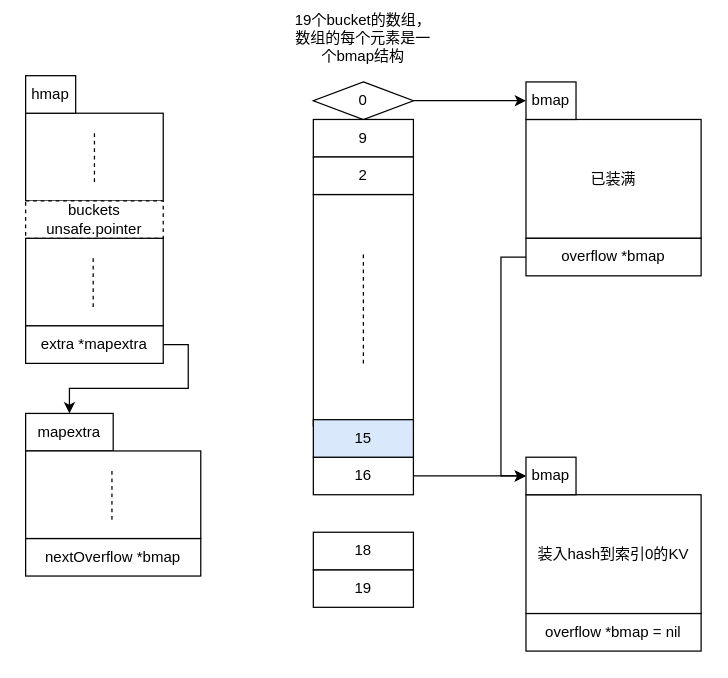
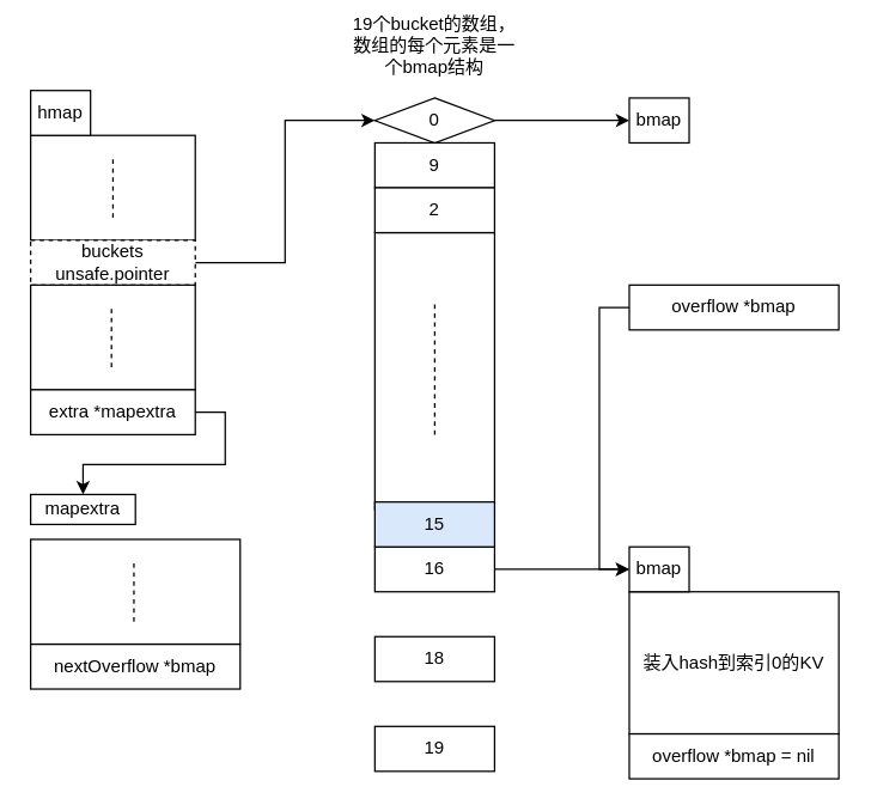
  <mxCell id="0" />
  <mxCell id="1" parent="0" />
  <mxCell id="2" value="" style="rounded=0;whiteSpace=wrap;html=1;" vertex="1" parent="1"><mxGeometry x="20" y="90" width="110" height="70" as="geometry" /></mxCell>
+ <mxCell id="3" style="edgeStyle=orthogonalEdgeStyle;rounded=0;orthogonalLoop=1;jettySize=auto;html=1;entryX=0;entryY=0.5;entryDx=0;entryDy=0;" edge="1" parent="1" source="4" target="17"><mxGeometry relative="1" as="geometry" /></mxCell>
  <mxCell id="4" value="buckets unsafe.pointer" style="rounded=0;whiteSpace=wrap;html=1;dashed=1;" vertex="1" parent="1"><mxGeometry x="20" y="160" width="110" height="30" as="geometry" /></mxCell>
  <mxCell id="5" value="hmap" style="rounded=0;whiteSpace=wrap;html=1;" vertex="1" parent="1"><mxGeometry x="20" y="60" width="40" height="30" as="geometry" /></mxCell>
  <mxCell id="6" value="" style="endArrow=none;dashed=1;html=1;" edge="1" parent="1"><mxGeometry width="50" height="50" relative="1" as="geometry"><mxPoint x="75" y="145" as="sourcePoint" /><mxPoint x="75" y="105" as="targetPoint" /></mxGeometry></mxCell>
  <mxCell id="7" value="" style="rounded=0;whiteSpace=wrap;html=1;" vertex="1" parent="1"><mxGeometry x="20" y="190" width="110" height="70" as="geometry" /></mxCell>
  <mxCell id="8" style="edgeStyle=orthogonalEdgeStyle;rounded=0;orthogonalLoop=1;jettySize=auto;html=1;entryX=0.5;entryY=0;entryDx=0;entryDy=0;exitX=1;exitY=0.5;exitDx=0;exitDy=0;" edge="1" parent="1" source="9" target="11"><mxGeometry relative="1" as="geometry" /></mxCell>
  <mxCell id="9" value="extra *mapextra" style="rounded=0;whiteSpace=wrap;html=1;" vertex="1" parent="1"><mxGeometry x="20" y="260" width="110" height="30" as="geometry" /></mxCell>
  <mxCell id="10" value="nextOverflow *bmap" style="rounded=0;whiteSpace=wrap;html=1;" vertex="1" parent="1"><mxGeometry x="20" y="430" width="140" height="30" as="geometry" /></mxCell>
- <mxCell id="11" value="mapextra" style="rounded=0;whiteSpace=wrap;html=1;" vertex="1" parent="1"><mxGeometry x="20" y="330" width="70" height="30" as="geometry" /></mxCell>
+ <mxCell id="11" value="mapextra" style="rounded=0;whiteSpace=wrap;html=1;" vertex="1" parent="1"><mxGeometry x="20" y="330" width="70" height="20" as="geometry" /></mxCell>
  <mxCell id="12" value="" style="endArrow=none;dashed=1;html=1;" edge="1" parent="1"><mxGeometry width="50" height="50" relative="1" as="geometry"><mxPoint x="74" y="245" as="sourcePoint" /><mxPoint x="74" y="205" as="targetPoint" /></mxGeometry></mxCell>
  <mxCell id="13" value="" style="rounded=0;whiteSpace=wrap;html=1;" vertex="1" parent="1"><mxGeometry x="20" y="360" width="140" height="70" as="geometry" /></mxCell>
  <mxCell id="14" value="" style="endArrow=none;dashed=1;html=1;" edge="1" parent="1"><mxGeometry width="50" height="50" relative="1" as="geometry"><mxPoint x="89" y="415" as="sourcePoint" /><mxPoint x="89" y="375" as="targetPoint" /></mxGeometry></mxCell>
  <mxCell id="15" value="" style="rounded=0;whiteSpace=wrap;html=1;" vertex="1" parent="1"><mxGeometry x="250" y="155" width="80" height="185" as="geometry" /></mxCell>
  <mxCell id="16" style="edgeStyle=orthogonalEdgeStyle;rounded=0;orthogonalLoop=1;jettySize=auto;html=1;entryX=0;entryY=0.5;entryDx=0;entryDy=0;" edge="1" parent="1" source="17" target="29"><mxGeometry relative="1" as="geometry" /></mxCell>
  <mxCell id="17" value="0" style="rhombus;whiteSpace=wrap;html=1;" vertex="1" parent="1"><mxGeometry x="250" y="65" width="80" height="30" as="geometry" /></mxCell>
  <mxCell id="18" value="9" style="rounded=0;whiteSpace=wrap;html=1;" vertex="1" parent="1"><mxGeometry x="250" y="95" width="80" height="30" as="geometry" /></mxCell>
  <mxCell id="19" value="2" style="rounded=0;whiteSpace=wrap;html=1;" vertex="1" parent="1"><mxGeometry x="250" y="125" width="80" height="30" as="geometry" /></mxCell>
- <mxCell id="20" value="19" style="rounded=0;whiteSpace=wrap;html=1;" vertex="1" parent="1"><mxGeometry x="250" y="455" width="80" height="30" as="geometry" /></mxCell>
+ <mxCell id="20" value="19" style="rounded=0;whiteSpace=wrap;html=1;" vertex="1" parent="1"><mxGeometry x="250" y="485" width="80" height="30" as="geometry" /></mxCell>
  <mxCell id="21" value="18" style="rounded=0;whiteSpace=wrap;html=1;" vertex="1" parent="1"><mxGeometry x="250" y="425" width="80" height="30" as="geometry" /></mxCell>
  <mxCell id="22" style="edgeStyle=orthogonalEdgeStyle;rounded=0;orthogonalLoop=1;jettySize=auto;html=1;entryX=0;entryY=0.5;entryDx=0;entryDy=0;" edge="1" parent="1" source="23" target="32"><mxGeometry relative="1" as="geometry" /></mxCell>
  <mxCell id="23" value="16" style="rounded=0;whiteSpace=wrap;html=1;" vertex="1" parent="1"><mxGeometry x="250" y="365" width="80" height="30" as="geometry" /></mxCell>
  <mxCell id="24" value="15" style="rounded=0;whiteSpace=wrap;html=1;fillColor=#dae8fc;" vertex="1" parent="1"><mxGeometry x="250" y="335" width="80" height="30" as="geometry" /></mxCell>
  <mxCell id="25" value="" style="endArrow=none;dashed=1;html=1;" edge="1" parent="1"><mxGeometry width="50" height="50" relative="1" as="geometry"><mxPoint x="290" y="290" as="sourcePoint" /><mxPoint x="290" y="200" as="targetPoint" /></mxGeometry></mxCell>
- <mxCell id="26" value="已装满" style="rounded=0;whiteSpace=wrap;html=1;" vertex="1" parent="1"><mxGeometry x="420" y="95" width="140" height="95" as="geometry" /></mxCell>
  <mxCell id="27" style="edgeStyle=orthogonalEdgeStyle;rounded=0;orthogonalLoop=1;jettySize=auto;html=1;entryX=0;entryY=0.5;entryDx=0;entryDy=0;exitX=0;exitY=0.5;exitDx=0;exitDy=0;" edge="1" parent="1" source="28" target="32"><mxGeometry relative="1" as="geometry" /></mxCell>
  <mxCell id="28" value="overflow *bmap" style="rounded=0;whiteSpace=wrap;html=1;" vertex="1" parent="1"><mxGeometry x="420" y="190" width="140" height="30" as="geometry" /></mxCell>
  <mxCell id="29" value="bmap" style="rounded=0;whiteSpace=wrap;html=1;" vertex="1" parent="1"><mxGeometry x="420" y="65" width="40" height="30" as="geometry" /></mxCell>
  <mxCell id="30" value="装入hash到索引0的KV" style="rounded=0;whiteSpace=wrap;html=1;" vertex="1" parent="1"><mxGeometry x="420" y="395" width="140" height="95" as="geometry" /></mxCell>
  <mxCell id="31" value="overflow *bmap = nil" style="rounded=0;whiteSpace=wrap;html=1;" vertex="1" parent="1"><mxGeometry x="420" y="490" width="140" height="30" as="geometry" /></mxCell>
  <mxCell id="32" value="bmap" style="rounded=0;whiteSpace=wrap;html=1;" vertex="1" parent="1"><mxGeometry x="420" y="365" width="40" height="30" as="geometry" /></mxCell>
  <mxCell id="33" value="19个bucket的数组，数组的每个元素是一个bmap结构" style="text;html=1;strokeColor=none;fillColor=none;align=center;verticalAlign=middle;whiteSpace=wrap;rounded=0;" vertex="1" parent="1"><mxGeometry x="230" y="20" width="120" height="20" as="geometry" /></mxCell>
